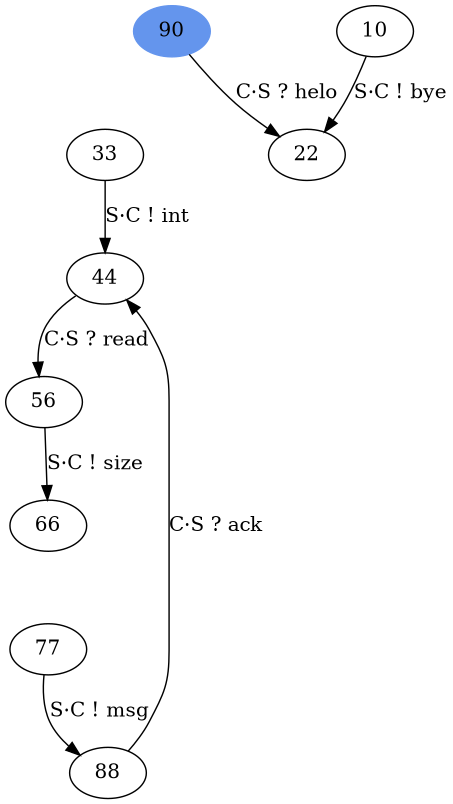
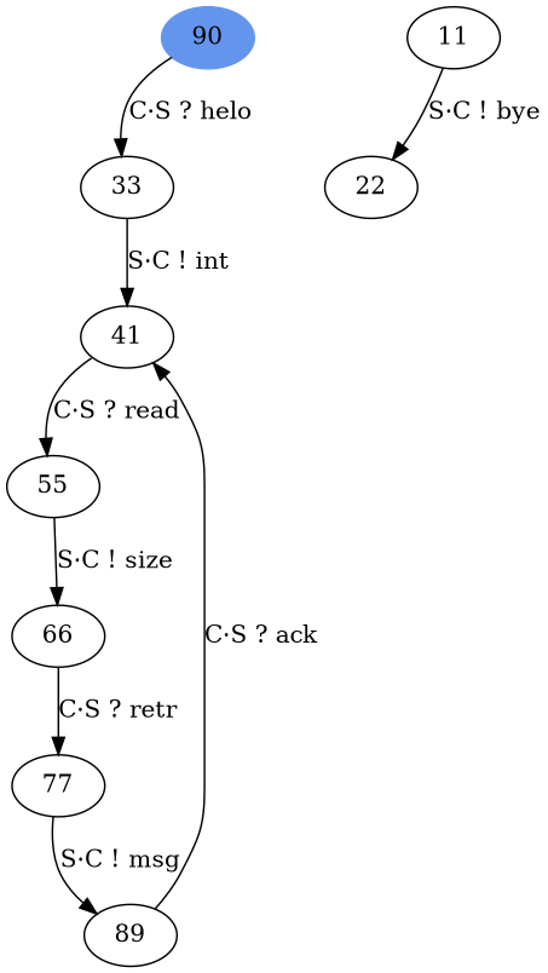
  digraph {
    color=white
    n1 [color=cornflowerblue label=90 style=filled]
    n2 [label=33]
-   n3 [label=44]
-   n4 [label=10]
+   n3 [label=41]
+   n4 [label=11]
    n5 [label=22]
-   n6 [label=56]
+   n6 [label=55]
    n7 [label=66]
    n8 [label=77]
-   n9 [label=88]
-   n1 -> n5 [label="C&middot;S ? helo"]
+   n9 [label=89]
+   n1 -> n2 [label="C&middot;S ? helo"]
    n2 -> n3 [label="S&middot;C ! int"]
    n3 -> n6 [label="C&middot;S ? read"]
    n4 -> n5 [label="S&middot;C ! bye"]
    n6 -> n7 [label="S&middot;C ! size"]
+   n7 -> n8 [label="C&middot;S ? retr"]
    n8 -> n9 [label="S&middot;C ! msg"]
    n9 -> n3 [label="C&middot;S ? ack"]
  }
